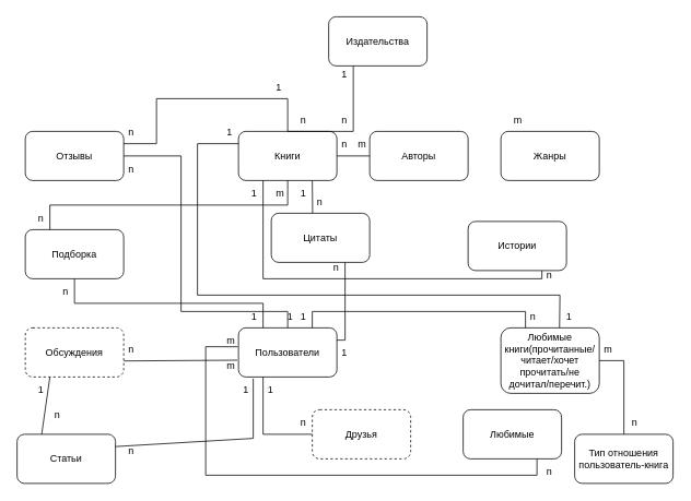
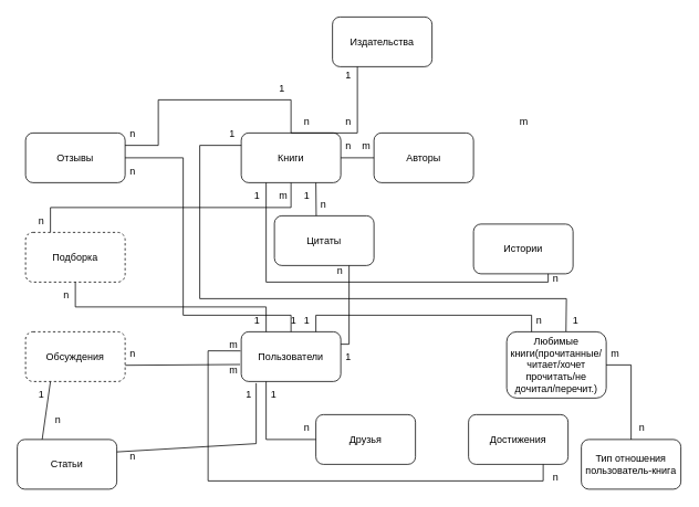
  <mxCell id="0" />
  <mxCell id="1" parent="0" />
  <mxCell id="2" value="Книги" style="rounded=1;whiteSpace=wrap;html=1;" parent="1" vertex="1"><mxGeometry x="290" y="160" width="120" height="60" as="geometry" /></mxCell>
  <mxCell id="3" value="Авторы" style="rounded=1;whiteSpace=wrap;html=1;" parent="1" vertex="1"><mxGeometry x="450" y="160" width="120" height="60" as="geometry" /></mxCell>
- <mxCell id="4" value="Жанры" style="rounded=1;whiteSpace=wrap;html=1;glass=0;" parent="1" vertex="1"><mxGeometry x="610" y="160" width="120" height="60" as="geometry" /></mxCell>
  <mxCell id="5" value="Цитаты" style="rounded=1;whiteSpace=wrap;html=1;" parent="1" vertex="1"><mxGeometry x="330" y="260" width="120" height="60" as="geometry" /></mxCell>
  <mxCell id="6" value="Истории" style="rounded=1;whiteSpace=wrap;html=1;" parent="1" vertex="1"><mxGeometry x="570" y="270" width="120" height="60" as="geometry" /></mxCell>
  <mxCell id="7" value="n" style="text;strokeColor=none;fillColor=none;align=left;verticalAlign=middle;spacingLeft=4;spacingRight=4;overflow=hidden;points=[[0,0.5],[1,0.5]];portConstraint=eastwest;rotatable=0;" parent="1" vertex="1"><mxGeometry x="360" y="130" width="80" height="30" as="geometry" /></mxCell>
  <mxCell id="8" value="m" style="text;strokeColor=none;fillColor=none;align=left;verticalAlign=middle;spacingLeft=4;spacingRight=4;overflow=hidden;points=[[0,0.5],[1,0.5]];portConstraint=eastwest;rotatable=0;" parent="1" vertex="1"><mxGeometry x="620" y="130" width="80" height="30" as="geometry" /></mxCell>
  <mxCell id="9" value="" style="endArrow=none;html=1;rounded=0;exitX=1;exitY=0.5;exitDx=0;exitDy=0;entryX=0;entryY=0.5;entryDx=0;entryDy=0;" parent="1" source="2" target="3" edge="1"><mxGeometry width="50" height="50" relative="1" as="geometry"><mxPoint x="490" y="200" as="sourcePoint" /><mxPoint x="540" y="150" as="targetPoint" /></mxGeometry></mxCell>
  <mxCell id="10" value="n" style="text;strokeColor=none;fillColor=none;align=left;verticalAlign=middle;spacingLeft=4;spacingRight=4;overflow=hidden;points=[[0,0.5],[1,0.5]];portConstraint=eastwest;rotatable=0;" parent="1" vertex="1"><mxGeometry x="410" y="160" width="80" height="30" as="geometry" /></mxCell>
  <mxCell id="11" value="m" style="text;strokeColor=none;fillColor=none;align=left;verticalAlign=middle;spacingLeft=4;spacingRight=4;overflow=hidden;points=[[0,0.5],[1,0.5]];portConstraint=eastwest;rotatable=0;" parent="1" vertex="1"><mxGeometry x="430" y="160" width="80" height="30" as="geometry" /></mxCell>
  <mxCell id="12" value="" style="endArrow=none;html=1;rounded=0;exitX=0.75;exitY=1;exitDx=0;exitDy=0;entryX=0.42;entryY=-0.001;entryDx=0;entryDy=0;entryPerimeter=0;" parent="1" source="2" target="5" edge="1"><mxGeometry width="50" height="50" relative="1" as="geometry"><mxPoint x="500" y="150" as="sourcePoint" /><mxPoint x="550" y="100" as="targetPoint" /></mxGeometry></mxCell>
  <mxCell id="13" value="1" style="text;strokeColor=none;fillColor=none;align=left;verticalAlign=middle;spacingLeft=4;spacingRight=4;overflow=hidden;points=[[0,0.5],[1,0.5]];portConstraint=eastwest;rotatable=0;" parent="1" vertex="1"><mxGeometry x="360" y="220" width="80" height="30" as="geometry" /></mxCell>
  <mxCell id="14" value="n" style="text;strokeColor=none;fillColor=none;align=left;verticalAlign=middle;spacingLeft=4;spacingRight=4;overflow=hidden;points=[[0,0.5],[1,0.5]];portConstraint=eastwest;rotatable=0;" parent="1" vertex="1"><mxGeometry x="380" y="230" width="80" height="30" as="geometry" /></mxCell>
  <mxCell id="15" value="" style="endArrow=none;html=1;rounded=0;exitX=0.25;exitY=1;exitDx=0;exitDy=0;entryX=0.75;entryY=1;entryDx=0;entryDy=0;" parent="1" source="2" target="6" edge="1"><mxGeometry width="50" height="50" relative="1" as="geometry"><mxPoint x="510" y="280" as="sourcePoint" /><mxPoint x="560" y="230" as="targetPoint" /><Array as="points"><mxPoint x="320" y="340" /><mxPoint x="660" y="340" /></Array></mxGeometry></mxCell>
  <mxCell id="16" value="1" style="text;strokeColor=none;fillColor=none;align=left;verticalAlign=middle;spacingLeft=4;spacingRight=4;overflow=hidden;points=[[0,0.5],[1,0.5]];portConstraint=eastwest;rotatable=0;" parent="1" vertex="1"><mxGeometry x="300" y="220" width="20" height="30" as="geometry" /></mxCell>
  <mxCell id="17" value="n" style="text;strokeColor=none;fillColor=none;align=left;verticalAlign=middle;spacingLeft=4;spacingRight=4;overflow=hidden;points=[[0,0.5],[1,0.5]];portConstraint=eastwest;rotatable=0;" parent="1" vertex="1"><mxGeometry x="660" y="320" width="20" height="30" as="geometry" /></mxCell>
  <mxCell id="18" value="Пользователи" style="rounded=1;whiteSpace=wrap;html=1;" parent="1" vertex="1"><mxGeometry x="290" y="400" width="120" height="60" as="geometry" /></mxCell>
  <mxCell id="19" value="Любимые книги(прочитанные/читает/хочет прочитать/не дочитал/перечит.)" style="rounded=1;whiteSpace=wrap;html=1;" parent="1" vertex="1"><mxGeometry x="610" y="400" width="120" height="80" as="geometry" /></mxCell>
- <mxCell id="20" value="Друзья" style="rounded=1;whiteSpace=wrap;html=1;dashed=1;" parent="1" vertex="1"><mxGeometry x="380" y="500" width="120" height="60" as="geometry" /></mxCell>
- <mxCell id="21" value="Любимые" style="rounded=1;whiteSpace=wrap;html=1;" parent="1" vertex="1"><mxGeometry x="564" y="500" width="120" height="60" as="geometry" /></mxCell>
+ <mxCell id="20" value="Друзья" style="rounded=1;whiteSpace=wrap;html=1;" parent="1" vertex="1"><mxGeometry x="380" y="500" width="120" height="60" as="geometry" /></mxCell>
+ <mxCell id="21" value="Достижения" style="rounded=1;whiteSpace=wrap;html=1;" parent="1" vertex="1"><mxGeometry x="564" y="500" width="120" height="60" as="geometry" /></mxCell>
  <mxCell id="22" value="Обсуждения" style="rounded=1;whiteSpace=wrap;html=1;dashed=1;" parent="1" vertex="1"><mxGeometry x="30" y="400" width="120" height="60" as="geometry" /></mxCell>
  <mxCell id="23" value="Статьи" style="rounded=1;whiteSpace=wrap;html=1;" parent="1" vertex="1"><mxGeometry x="20" y="530" width="120" height="60" as="geometry" /></mxCell>
- <mxCell id="24" value="Подборка" style="rounded=1;whiteSpace=wrap;html=1;" parent="1" vertex="1"><mxGeometry x="30" y="280" width="120" height="60" as="geometry" /></mxCell>
+ <mxCell id="24" value="Подборка" style="rounded=1;whiteSpace=wrap;html=1;dashed=1;" parent="1" vertex="1"><mxGeometry x="30" y="280" width="120" height="60" as="geometry" /></mxCell>
  <mxCell id="25" value="" style="endArrow=none;html=1;rounded=0;exitX=0.75;exitY=0;exitDx=0;exitDy=0;entryX=0.25;entryY=0;entryDx=0;entryDy=0;" parent="1" source="18" target="19" edge="1"><mxGeometry width="50" height="50" relative="1" as="geometry"><mxPoint x="560" y="320" as="sourcePoint" /><mxPoint x="610" y="270" as="targetPoint" /><Array as="points"><mxPoint x="380" y="380" /><mxPoint x="640" y="380" /></Array></mxGeometry></mxCell>
  <mxCell id="26" value="1" style="text;strokeColor=none;fillColor=none;align=left;verticalAlign=middle;spacingLeft=4;spacingRight=4;overflow=hidden;points=[[0,0.5],[1,0.5]];portConstraint=eastwest;rotatable=0;" parent="1" vertex="1"><mxGeometry x="360" y="370" width="80" height="30" as="geometry" /></mxCell>
  <mxCell id="27" value="n" style="text;strokeColor=none;fillColor=none;align=left;verticalAlign=middle;spacingLeft=4;spacingRight=4;overflow=hidden;points=[[0,0.5],[1,0.5]];portConstraint=eastwest;rotatable=0;" parent="1" vertex="1"><mxGeometry x="640" y="370" width="80" height="30" as="geometry" /></mxCell>
  <mxCell id="28" value="" style="endArrow=none;html=1;rounded=0;entryX=0;entryY=0.25;entryDx=0;entryDy=0;exitX=0.519;exitY=0.987;exitDx=0;exitDy=0;exitPerimeter=0;" parent="1" source="27" target="2" edge="1"><mxGeometry width="50" height="50" relative="1" as="geometry"><mxPoint x="680" y="360" as="sourcePoint" /><mxPoint x="610" y="320" as="targetPoint" /><Array as="points"><mxPoint x="682" y="360" /><mxPoint x="240" y="360" /><mxPoint x="240" y="175" /></Array></mxGeometry></mxCell>
  <mxCell id="29" value="1" style="text;strokeColor=none;fillColor=none;align=left;verticalAlign=middle;spacingLeft=4;spacingRight=4;overflow=hidden;points=[[0,0.5],[1,0.5]];portConstraint=eastwest;rotatable=0;" parent="1" vertex="1"><mxGeometry x="270" y="145" width="80" height="30" as="geometry" /></mxCell>
  <mxCell id="30" value="1" style="text;strokeColor=none;fillColor=none;align=left;verticalAlign=middle;spacingLeft=4;spacingRight=4;overflow=hidden;points=[[0,0.5],[1,0.5]];portConstraint=eastwest;rotatable=0;" parent="1" vertex="1"><mxGeometry x="684" y="370" width="80" height="30" as="geometry" /></mxCell>
  <mxCell id="31" value="" style="endArrow=none;html=1;rounded=0;exitX=0.25;exitY=1;exitDx=0;exitDy=0;entryX=0;entryY=0.5;entryDx=0;entryDy=0;" parent="1" source="18" target="20" edge="1"><mxGeometry width="50" height="50" relative="1" as="geometry"><mxPoint x="560" y="420" as="sourcePoint" /><mxPoint x="610" y="370" as="targetPoint" /><Array as="points"><mxPoint x="320" y="530" /></Array></mxGeometry></mxCell>
  <mxCell id="32" value="1" style="text;strokeColor=none;fillColor=none;align=left;verticalAlign=middle;spacingLeft=4;spacingRight=4;overflow=hidden;points=[[0,0.5],[1,0.5]];portConstraint=eastwest;rotatable=0;" parent="1" vertex="1"><mxGeometry x="320" y="460" width="80" height="30" as="geometry" /></mxCell>
  <mxCell id="33" value="n" style="text;strokeColor=none;fillColor=none;align=left;verticalAlign=middle;spacingLeft=4;spacingRight=4;overflow=hidden;points=[[0,0.5],[1,0.5]];portConstraint=eastwest;rotatable=0;" parent="1" vertex="1"><mxGeometry x="360" y="500" width="20" height="30" as="geometry" /></mxCell>
  <mxCell id="34" value="" style="endArrow=none;html=1;rounded=0;entryX=-0.007;entryY=0.385;entryDx=0;entryDy=0;entryPerimeter=0;exitX=0.75;exitY=1;exitDx=0;exitDy=0;" parent="1" source="21" target="18" edge="1"><mxGeometry width="50" height="50" relative="1" as="geometry"><mxPoint x="480" y="520" as="sourcePoint" /><mxPoint x="530" y="470" as="targetPoint" /><Array as="points"><mxPoint x="654" y="580" /><mxPoint x="250" y="580" /><mxPoint x="250" y="423" /></Array></mxGeometry></mxCell>
  <mxCell id="35" value="n" style="text;strokeColor=none;fillColor=none;align=left;verticalAlign=middle;spacingLeft=4;spacingRight=4;overflow=hidden;points=[[0,0.5],[1,0.5]];portConstraint=eastwest;rotatable=0;" parent="1" vertex="1"><mxGeometry x="660" y="560" width="80" height="30" as="geometry" /></mxCell>
  <mxCell id="36" value="m" style="text;strokeColor=none;fillColor=none;align=left;verticalAlign=middle;spacingLeft=4;spacingRight=4;overflow=hidden;points=[[0,0.5],[1,0.5]];portConstraint=eastwest;rotatable=0;" parent="1" vertex="1"><mxGeometry x="270" y="400" width="20" height="30" as="geometry" /></mxCell>
  <mxCell id="37" value="Отзывы" style="rounded=1;whiteSpace=wrap;html=1;" parent="1" vertex="1"><mxGeometry x="30" y="160" width="120" height="60" as="geometry" /></mxCell>
  <mxCell id="38" value="" style="endArrow=none;html=1;rounded=0;exitX=1;exitY=0.5;exitDx=0;exitDy=0;entryX=0.5;entryY=0;entryDx=0;entryDy=0;" parent="1" source="37" target="18" edge="1"><mxGeometry width="50" height="50" relative="1" as="geometry"><mxPoint x="250" y="350" as="sourcePoint" /><mxPoint x="300" y="300" as="targetPoint" /><Array as="points"><mxPoint x="220" y="190" /><mxPoint x="220" y="380" /><mxPoint x="350" y="380" /></Array></mxGeometry></mxCell>
  <mxCell id="39" value="" style="endArrow=none;html=1;rounded=0;exitX=1;exitY=0.25;exitDx=0;exitDy=0;entryX=1;entryY=0.5;entryDx=0;entryDy=0;" parent="1" source="37" target="29" edge="1"><mxGeometry width="50" height="50" relative="1" as="geometry"><mxPoint x="250" y="370" as="sourcePoint" /><mxPoint x="300" y="320" as="targetPoint" /><Array as="points"><mxPoint x="190" y="175" /><mxPoint x="190" y="120" /><mxPoint x="350" y="120" /></Array></mxGeometry></mxCell>
  <mxCell id="40" value="1" style="text;strokeColor=none;fillColor=none;align=left;verticalAlign=middle;spacingLeft=4;spacingRight=4;overflow=hidden;points=[[0,0.5],[1,0.5]];portConstraint=eastwest;rotatable=0;" parent="1" vertex="1"><mxGeometry x="330" y="90" width="20" height="30" as="geometry" /></mxCell>
  <mxCell id="41" value="n" style="text;strokeColor=none;fillColor=none;align=left;verticalAlign=middle;spacingLeft=4;spacingRight=4;overflow=hidden;points=[[0,0.5],[1,0.5]];portConstraint=eastwest;rotatable=0;" parent="1" vertex="1"><mxGeometry x="150" y="145" width="20" height="30" as="geometry" /></mxCell>
  <mxCell id="42" value="1" style="text;strokeColor=none;fillColor=none;align=left;verticalAlign=middle;spacingLeft=4;spacingRight=4;overflow=hidden;points=[[0,0.5],[1,0.5]];portConstraint=eastwest;rotatable=0;" parent="1" vertex="1"><mxGeometry x="344" y="370" width="20" height="30" as="geometry" /></mxCell>
  <mxCell id="43" value="n" style="text;strokeColor=none;fillColor=none;align=left;verticalAlign=middle;spacingLeft=4;spacingRight=4;overflow=hidden;points=[[0,0.5],[1,0.5]];portConstraint=eastwest;rotatable=0;" parent="1" vertex="1"><mxGeometry x="150" y="190" width="20" height="30" as="geometry" /></mxCell>
  <mxCell id="44" value="" style="endArrow=none;html=1;rounded=0;exitX=0.25;exitY=0;exitDx=0;exitDy=0;entryX=0.25;entryY=1;entryDx=0;entryDy=0;" parent="1" source="23" target="22" edge="1"><mxGeometry width="50" height="50" relative="1" as="geometry"><mxPoint x="180" y="540" as="sourcePoint" /><mxPoint x="230" y="490" as="targetPoint" /></mxGeometry></mxCell>
  <mxCell id="45" value="1" style="text;strokeColor=none;fillColor=none;align=left;verticalAlign=middle;spacingLeft=4;spacingRight=4;overflow=hidden;points=[[0,0.5],[1,0.5]];portConstraint=eastwest;rotatable=0;" parent="1" vertex="1"><mxGeometry x="40" y="460" width="20" height="30" as="geometry" /></mxCell>
  <mxCell id="46" value="n" style="text;strokeColor=none;fillColor=none;align=left;verticalAlign=middle;spacingLeft=4;spacingRight=4;overflow=hidden;points=[[0,0.5],[1,0.5]];portConstraint=eastwest;rotatable=0;" parent="1" vertex="1"><mxGeometry x="60" y="490" width="20" height="30" as="geometry" /></mxCell>
  <mxCell id="47" value="" style="endArrow=none;html=1;rounded=0;exitX=1.002;exitY=0.674;exitDx=0;exitDy=0;exitPerimeter=0;entryX=-0.012;entryY=0.658;entryDx=0;entryDy=0;entryPerimeter=0;" parent="1" source="22" target="18" edge="1"><mxGeometry width="50" height="50" relative="1" as="geometry"><mxPoint x="180" y="540" as="sourcePoint" /><mxPoint x="230" y="490" as="targetPoint" /></mxGeometry></mxCell>
  <mxCell id="48" value="n" style="text;strokeColor=none;fillColor=none;align=left;verticalAlign=middle;spacingLeft=4;spacingRight=4;overflow=hidden;points=[[0,0.5],[1,0.5]];portConstraint=eastwest;rotatable=0;" parent="1" vertex="1"><mxGeometry x="150" y="410" width="20" height="30" as="geometry" /></mxCell>
  <mxCell id="49" value="m" style="text;strokeColor=none;fillColor=none;align=left;verticalAlign=middle;spacingLeft=4;spacingRight=4;overflow=hidden;points=[[0,0.5],[1,0.5]];portConstraint=eastwest;rotatable=0;" parent="1" vertex="1"><mxGeometry x="270" y="430" width="20" height="30" as="geometry" /></mxCell>
  <mxCell id="50" value="" style="endArrow=none;html=1;rounded=0;exitX=1;exitY=0.25;exitDx=0;exitDy=0;entryX=0.15;entryY=1.033;entryDx=0;entryDy=0;entryPerimeter=0;" parent="1" source="23" target="18" edge="1"><mxGeometry width="50" height="50" relative="1" as="geometry"><mxPoint x="210" y="520" as="sourcePoint" /><mxPoint x="260" y="470" as="targetPoint" /><Array as="points"><mxPoint x="308" y="535" /></Array></mxGeometry></mxCell>
  <mxCell id="51" value="1" style="text;strokeColor=none;fillColor=none;align=left;verticalAlign=middle;spacingLeft=4;spacingRight=4;overflow=hidden;points=[[0,0.5],[1,0.5]];portConstraint=eastwest;rotatable=0;" parent="1" vertex="1"><mxGeometry x="290" y="460" width="20" height="30" as="geometry" /></mxCell>
  <mxCell id="52" value="n" style="text;strokeColor=none;fillColor=none;align=left;verticalAlign=middle;spacingLeft=4;spacingRight=4;overflow=hidden;points=[[0,0.5],[1,0.5]];portConstraint=eastwest;rotatable=0;" parent="1" vertex="1"><mxGeometry x="150" y="535" width="20" height="30" as="geometry" /></mxCell>
  <mxCell id="53" value="" style="endArrow=none;html=1;rounded=0;exitX=0.5;exitY=1;exitDx=0;exitDy=0;entryX=0.25;entryY=0;entryDx=0;entryDy=0;" parent="1" source="2" target="24" edge="1"><mxGeometry width="50" height="50" relative="1" as="geometry"><mxPoint x="210" y="440" as="sourcePoint" /><mxPoint x="260" y="390" as="targetPoint" /><Array as="points"><mxPoint x="350" y="250" /><mxPoint x="60" y="250" /></Array></mxGeometry></mxCell>
  <mxCell id="54" value="n" style="text;strokeColor=none;fillColor=none;align=left;verticalAlign=middle;spacingLeft=4;spacingRight=4;overflow=hidden;points=[[0,0.5],[1,0.5]];portConstraint=eastwest;rotatable=0;" parent="1" vertex="1"><mxGeometry x="40" y="250" width="20" height="30" as="geometry" /></mxCell>
  <mxCell id="55" value="m" style="text;strokeColor=none;fillColor=none;align=left;verticalAlign=middle;spacingLeft=4;spacingRight=4;overflow=hidden;points=[[0,0.5],[1,0.5]];portConstraint=eastwest;rotatable=0;" parent="1" vertex="1"><mxGeometry x="330" y="220" width="20" height="30" as="geometry" /></mxCell>
  <mxCell id="56" value="" style="endArrow=none;html=1;rounded=0;entryX=0.5;entryY=1;entryDx=0;entryDy=0;exitX=0.25;exitY=0;exitDx=0;exitDy=0;" parent="1" source="18" target="24" edge="1"><mxGeometry width="50" height="50" relative="1" as="geometry"><mxPoint x="210" y="590" as="sourcePoint" /><mxPoint x="260" y="540" as="targetPoint" /><Array as="points"><mxPoint x="320" y="370" /><mxPoint x="90" y="370" /></Array></mxGeometry></mxCell>
  <mxCell id="57" value="1" style="text;strokeColor=none;fillColor=none;align=left;verticalAlign=middle;spacingLeft=4;spacingRight=4;overflow=hidden;points=[[0,0.5],[1,0.5]];portConstraint=eastwest;rotatable=0;" parent="1" vertex="1"><mxGeometry x="300" y="370" width="20" height="30" as="geometry" /></mxCell>
  <mxCell id="58" value="n" style="text;strokeColor=none;fillColor=none;align=left;verticalAlign=middle;spacingLeft=4;spacingRight=4;overflow=hidden;points=[[0,0.5],[1,0.5]];portConstraint=eastwest;rotatable=0;" parent="1" vertex="1"><mxGeometry x="70" y="340" width="20" height="30" as="geometry" /></mxCell>
  <mxCell id="59" value="" style="endArrow=none;html=1;rounded=0;exitX=0.75;exitY=1;exitDx=0;exitDy=0;entryX=1;entryY=0.25;entryDx=0;entryDy=0;" parent="1" source="5" target="18" edge="1"><mxGeometry width="50" height="50" relative="1" as="geometry"><mxPoint x="400" y="370" as="sourcePoint" /><mxPoint x="470" y="430" as="targetPoint" /><Array as="points"><mxPoint x="420" y="415" /></Array></mxGeometry></mxCell>
  <mxCell id="60" value="1" style="text;strokeColor=none;fillColor=none;align=left;verticalAlign=middle;spacingLeft=4;spacingRight=4;overflow=hidden;points=[[0,0.5],[1,0.5]];portConstraint=eastwest;rotatable=0;" parent="1" vertex="1"><mxGeometry x="410" y="415" width="20" height="30" as="geometry" /></mxCell>
  <mxCell id="61" value="n" style="text;strokeColor=none;fillColor=none;align=left;verticalAlign=middle;spacingLeft=4;spacingRight=4;overflow=hidden;points=[[0,0.5],[1,0.5]];portConstraint=eastwest;rotatable=0;" parent="1" vertex="1"><mxGeometry x="400" y="310" width="20" height="30" as="geometry" /></mxCell>
  <mxCell id="62" value="Тип отношения пользователь-книга" style="rounded=1;whiteSpace=wrap;html=1;" parent="1" vertex="1"><mxGeometry x="700" y="530" width="120" height="60" as="geometry" /></mxCell>
  <mxCell id="63" value="" style="endArrow=none;html=1;rounded=0;entryX=0.5;entryY=0;entryDx=0;entryDy=0;exitX=1;exitY=0.5;exitDx=0;exitDy=0;" parent="1" source="19" target="62" edge="1"><mxGeometry width="50" height="50" relative="1" as="geometry"><mxPoint x="710" y="370" as="sourcePoint" /><mxPoint x="760" y="320" as="targetPoint" /><Array as="points"><mxPoint x="760" y="440" /></Array></mxGeometry></mxCell>
  <mxCell id="64" value="n" style="text;strokeColor=none;fillColor=none;align=left;verticalAlign=middle;spacingLeft=4;spacingRight=4;overflow=hidden;points=[[0,0.5],[1,0.5]];portConstraint=eastwest;rotatable=0;" parent="1" vertex="1"><mxGeometry x="764" y="500" width="20" height="30" as="geometry" /></mxCell>
  <mxCell id="65" value="m" style="text;strokeColor=none;fillColor=none;align=left;verticalAlign=middle;spacingLeft=4;spacingRight=4;overflow=hidden;points=[[0,0.5],[1,0.5]];portConstraint=eastwest;rotatable=0;" parent="1" vertex="1"><mxGeometry x="730" y="410" width="20" height="30" as="geometry" /></mxCell>
  <mxCell id="66" value="Издательства" style="rounded=1;whiteSpace=wrap;html=1;" vertex="1" parent="1"><mxGeometry x="400" y="20" width="120" height="60" as="geometry" /></mxCell>
  <mxCell id="67" value="" style="endArrow=none;html=1;rounded=0;entryX=0.25;entryY=1;entryDx=0;entryDy=0;exitX=1;exitY=0.5;exitDx=0;exitDy=0;" edge="1" parent="1" source="29" target="66"><mxGeometry width="50" height="50" relative="1" as="geometry"><mxPoint x="390" y="170" as="sourcePoint" /><mxPoint x="410" y="100" as="targetPoint" /><Array as="points"><mxPoint x="430" y="160" /></Array></mxGeometry></mxCell>
  <mxCell id="68" value="1" style="text;strokeColor=none;fillColor=none;align=left;verticalAlign=middle;spacingLeft=4;spacingRight=4;overflow=hidden;points=[[0,0.5],[1,0.5]];portConstraint=eastwest;rotatable=0;" vertex="1" parent="1"><mxGeometry x="410" y="70" width="20" height="40" as="geometry" /></mxCell>
  <mxCell id="69" value="n" style="text;strokeColor=none;fillColor=none;align=left;verticalAlign=middle;spacingLeft=4;spacingRight=4;overflow=hidden;points=[[0,0.5],[1,0.5]];portConstraint=eastwest;rotatable=0;" vertex="1" parent="1"><mxGeometry x="410" y="130" width="20" height="30" as="geometry" /></mxCell>
